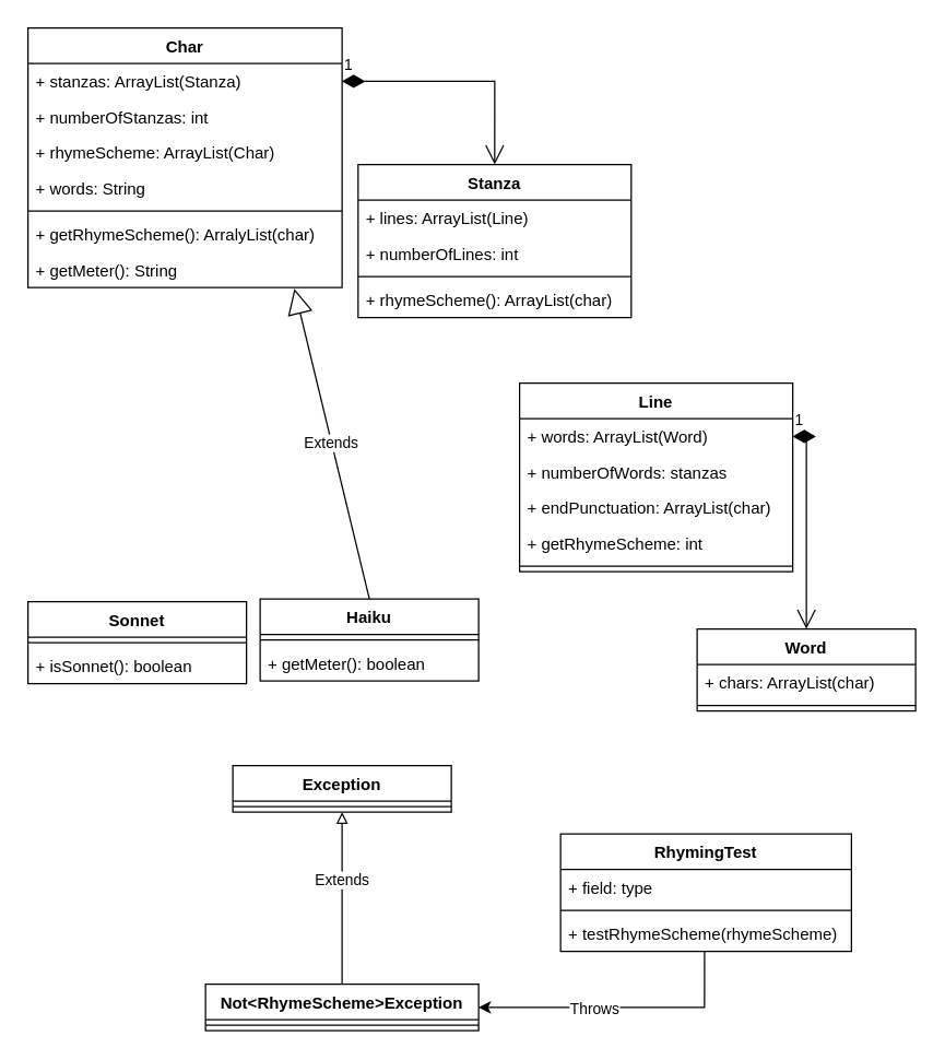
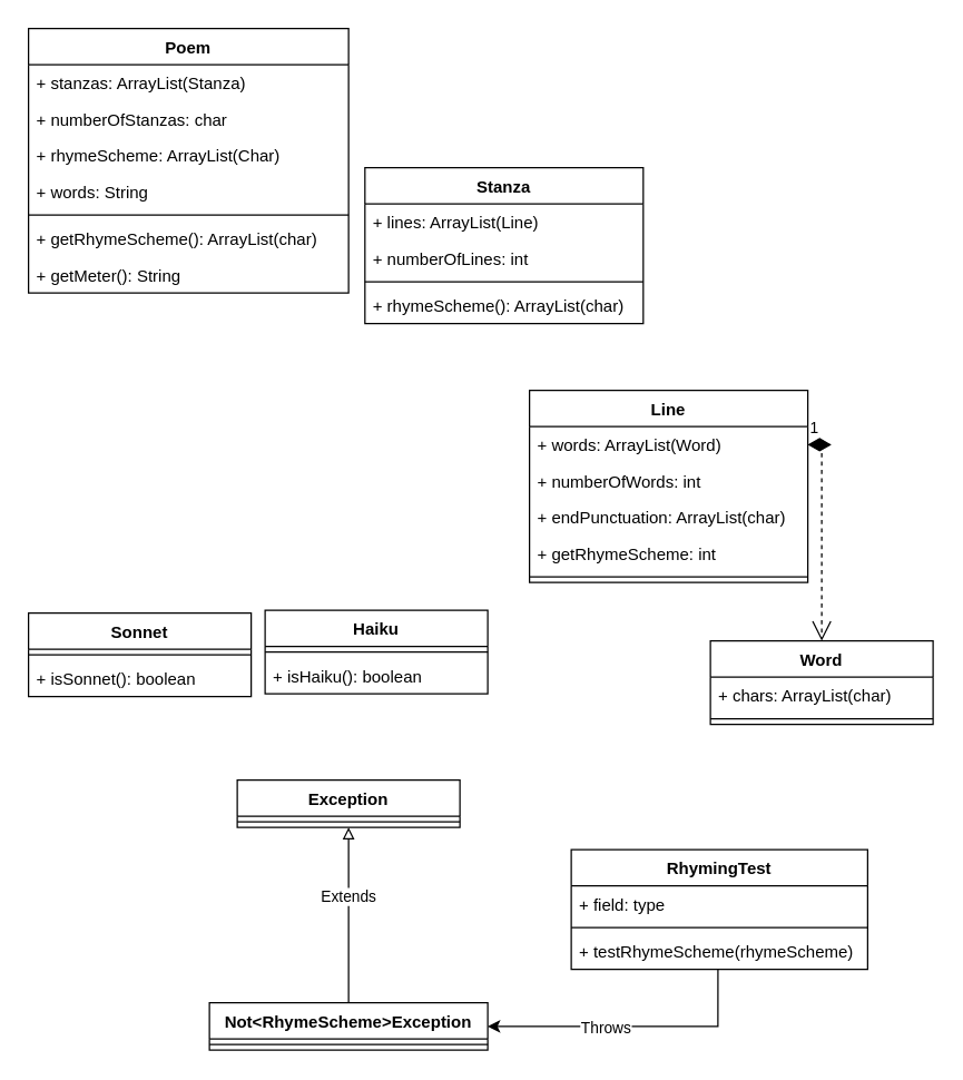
  <mxCell id="0" />
  <mxCell id="1" parent="0" />
- <mxCell id="2" value="Char" style="swimlane;fontStyle=1;align=center;verticalAlign=top;childLayout=stackLayout;horizontal=1;startSize=26;horizontalStack=0;resizeParent=1;resizeParentMax=0;resizeLast=0;collapsible=1;marginBottom=0;" parent="1" vertex="1"><mxGeometry x="20" y="20" width="230" height="190" as="geometry" /></mxCell>
+ <mxCell id="2" value="Poem" style="swimlane;fontStyle=1;align=center;verticalAlign=top;childLayout=stackLayout;horizontal=1;startSize=26;horizontalStack=0;resizeParent=1;resizeParentMax=0;resizeLast=0;collapsible=1;marginBottom=0;" parent="1" vertex="1"><mxGeometry x="20" y="20" width="230" height="190" as="geometry" /></mxCell>
  <mxCell id="3" value="+ stanzas: ArrayList(Stanza)" style="text;strokeColor=none;fillColor=none;align=left;verticalAlign=top;spacingLeft=4;spacingRight=4;overflow=hidden;rotatable=0;points=[[0,0.5],[1,0.5]];portConstraint=eastwest;" parent="2" vertex="1"><mxGeometry y="26" width="230" height="26" as="geometry" /></mxCell>
- <mxCell id="4" value="+ numberOfStanzas: int" style="text;strokeColor=none;fillColor=none;align=left;verticalAlign=top;spacingLeft=4;spacingRight=4;overflow=hidden;rotatable=0;points=[[0,0.5],[1,0.5]];portConstraint=eastwest;" parent="2" vertex="1"><mxGeometry y="52" width="230" height="26" as="geometry" /></mxCell>
+ <mxCell id="4" value="+ numberOfStanzas: char" style="text;strokeColor=none;fillColor=none;align=left;verticalAlign=top;spacingLeft=4;spacingRight=4;overflow=hidden;rotatable=0;points=[[0,0.5],[1,0.5]];portConstraint=eastwest;" parent="2" vertex="1"><mxGeometry y="52" width="230" height="26" as="geometry" /></mxCell>
  <mxCell id="5" value="+ rhymeScheme: ArrayList(Char)" style="text;strokeColor=none;fillColor=none;align=left;verticalAlign=top;spacingLeft=4;spacingRight=4;overflow=hidden;rotatable=0;points=[[0,0.5],[1,0.5]];portConstraint=eastwest;" parent="2" vertex="1"><mxGeometry y="78" width="230" height="26" as="geometry" /></mxCell>
  <mxCell id="6" value="+ words: String" style="text;strokeColor=none;fillColor=none;align=left;verticalAlign=top;spacingLeft=4;spacingRight=4;overflow=hidden;rotatable=0;points=[[0,0.5],[1,0.5]];portConstraint=eastwest;" parent="2" vertex="1"><mxGeometry y="104" width="230" height="26" as="geometry" /></mxCell>
  <mxCell id="7" value="" style="line;strokeWidth=1;fillColor=none;align=left;verticalAlign=middle;spacingTop=-1;spacingLeft=3;spacingRight=3;rotatable=0;labelPosition=right;points=[];portConstraint=eastwest;" parent="2" vertex="1"><mxGeometry y="130" width="230" height="8" as="geometry" /></mxCell>
- <mxCell id="8" value="+ getRhymeScheme(): ArralyList(char)" style="text;strokeColor=none;fillColor=none;align=left;verticalAlign=top;spacingLeft=4;spacingRight=4;overflow=hidden;rotatable=0;points=[[0,0.5],[1,0.5]];portConstraint=eastwest;" parent="2" vertex="1"><mxGeometry y="138" width="230" height="26" as="geometry" /></mxCell>
+ <mxCell id="8" value="+ getRhymeScheme(): ArrayList(char)" style="text;strokeColor=none;fillColor=none;align=left;verticalAlign=top;spacingLeft=4;spacingRight=4;overflow=hidden;rotatable=0;points=[[0,0.5],[1,0.5]];portConstraint=eastwest;" parent="2" vertex="1"><mxGeometry y="138" width="230" height="26" as="geometry" /></mxCell>
  <mxCell id="9" value="+ getMeter(): String" style="text;strokeColor=none;fillColor=none;align=left;verticalAlign=top;spacingLeft=4;spacingRight=4;overflow=hidden;rotatable=0;points=[[0,0.5],[1,0.5]];portConstraint=eastwest;" parent="2" vertex="1"><mxGeometry y="164" width="230" height="26" as="geometry" /></mxCell>
  <mxCell id="10" value="Haiku" style="swimlane;fontStyle=1;align=center;verticalAlign=top;childLayout=stackLayout;horizontal=1;startSize=26;horizontalStack=0;resizeParent=1;resizeParentMax=0;resizeLast=0;collapsible=1;marginBottom=0;" parent="1" vertex="1"><mxGeometry x="190" y="438" width="160" height="60" as="geometry" /></mxCell>
  <mxCell id="11" value="" style="line;strokeWidth=1;fillColor=none;align=left;verticalAlign=middle;spacingTop=-1;spacingLeft=3;spacingRight=3;rotatable=0;labelPosition=right;points=[];portConstraint=eastwest;" parent="10" vertex="1"><mxGeometry y="26" width="160" height="8" as="geometry" /></mxCell>
- <mxCell id="12" value="+ getMeter(): boolean" style="text;strokeColor=none;fillColor=none;align=left;verticalAlign=top;spacingLeft=4;spacingRight=4;overflow=hidden;rotatable=0;points=[[0,0.5],[1,0.5]];portConstraint=eastwest;" parent="10" vertex="1"><mxGeometry y="34" width="160" height="26" as="geometry" /></mxCell>
+ <mxCell id="12" value="+ isHaiku(): boolean" style="text;strokeColor=none;fillColor=none;align=left;verticalAlign=top;spacingLeft=4;spacingRight=4;overflow=hidden;rotatable=0;points=[[0,0.5],[1,0.5]];portConstraint=eastwest;" parent="10" vertex="1"><mxGeometry y="34" width="160" height="26" as="geometry" /></mxCell>
  <mxCell id="13" value="Stanza" style="swimlane;fontStyle=1;align=center;verticalAlign=top;childLayout=stackLayout;horizontal=1;startSize=26;horizontalStack=0;resizeParent=1;resizeParentMax=0;resizeLast=0;collapsible=1;marginBottom=0;" parent="1" vertex="1"><mxGeometry x="261.75" y="120" width="200" height="112" as="geometry" /></mxCell>
  <mxCell id="14" value="+ lines: ArrayList(Line)" style="text;strokeColor=none;fillColor=none;align=left;verticalAlign=top;spacingLeft=4;spacingRight=4;overflow=hidden;rotatable=0;points=[[0,0.5],[1,0.5]];portConstraint=eastwest;" parent="13" vertex="1"><mxGeometry y="26" width="200" height="26" as="geometry" /></mxCell>
  <mxCell id="15" value="+ numberOfLines: int" style="text;strokeColor=none;fillColor=none;align=left;verticalAlign=top;spacingLeft=4;spacingRight=4;overflow=hidden;rotatable=0;points=[[0,0.5],[1,0.5]];portConstraint=eastwest;" parent="13" vertex="1"><mxGeometry y="52" width="200" height="26" as="geometry" /></mxCell>
  <mxCell id="16" value="" style="line;strokeWidth=1;fillColor=none;align=left;verticalAlign=middle;spacingTop=-1;spacingLeft=3;spacingRight=3;rotatable=0;labelPosition=right;points=[];portConstraint=eastwest;" parent="13" vertex="1"><mxGeometry y="78" width="200" height="8" as="geometry" /></mxCell>
  <mxCell id="17" value="+ rhymeScheme(): ArrayList(char)" style="text;strokeColor=none;fillColor=none;align=left;verticalAlign=top;spacingLeft=4;spacingRight=4;overflow=hidden;rotatable=0;points=[[0,0.5],[1,0.5]];portConstraint=eastwest;" parent="13" vertex="1"><mxGeometry y="86" width="200" height="26" as="geometry" /></mxCell>
  <mxCell id="18" value="Line" style="swimlane;fontStyle=1;align=center;verticalAlign=top;childLayout=stackLayout;horizontal=1;startSize=26;horizontalStack=0;resizeParent=1;resizeParentMax=0;resizeLast=0;collapsible=1;marginBottom=0;" parent="1" vertex="1"><mxGeometry x="380" y="280" width="200" height="138" as="geometry" /></mxCell>
  <mxCell id="19" value="+ words: ArrayList(Word)" style="text;strokeColor=none;fillColor=none;align=left;verticalAlign=top;spacingLeft=4;spacingRight=4;overflow=hidden;rotatable=0;points=[[0,0.5],[1,0.5]];portConstraint=eastwest;" parent="18" vertex="1"><mxGeometry y="26" width="200" height="26" as="geometry" /></mxCell>
- <mxCell id="20" value="+ numberOfWords: stanzas" style="text;strokeColor=none;fillColor=none;align=left;verticalAlign=top;spacingLeft=4;spacingRight=4;overflow=hidden;rotatable=0;points=[[0,0.5],[1,0.5]];portConstraint=eastwest;" parent="18" vertex="1"><mxGeometry y="52" width="200" height="26" as="geometry" /></mxCell>
+ <mxCell id="20" value="+ numberOfWords: int" style="text;strokeColor=none;fillColor=none;align=left;verticalAlign=top;spacingLeft=4;spacingRight=4;overflow=hidden;rotatable=0;points=[[0,0.5],[1,0.5]];portConstraint=eastwest;" parent="18" vertex="1"><mxGeometry y="52" width="200" height="26" as="geometry" /></mxCell>
  <mxCell id="21" value="+ endPunctuation: ArrayList(char)" style="text;strokeColor=none;fillColor=none;align=left;verticalAlign=top;spacingLeft=4;spacingRight=4;overflow=hidden;rotatable=0;points=[[0,0.5],[1,0.5]];portConstraint=eastwest;" parent="18" vertex="1"><mxGeometry y="78" width="200" height="26" as="geometry" /></mxCell>
  <mxCell id="22" value="+ getRhymeScheme: int" style="text;strokeColor=none;fillColor=none;align=left;verticalAlign=top;spacingLeft=4;spacingRight=4;overflow=hidden;rotatable=0;points=[[0,0.5],[1,0.5]];portConstraint=eastwest;" parent="18" vertex="1"><mxGeometry y="104" width="200" height="26" as="geometry" /></mxCell>
  <mxCell id="23" value="" style="line;strokeWidth=1;fillColor=none;align=left;verticalAlign=middle;spacingTop=-1;spacingLeft=3;spacingRight=3;rotatable=0;labelPosition=right;points=[];portConstraint=eastwest;" parent="18" vertex="1"><mxGeometry y="130" width="200" height="8" as="geometry" /></mxCell>
  <mxCell id="24" value="Word" style="swimlane;fontStyle=1;align=center;verticalAlign=top;childLayout=stackLayout;horizontal=1;startSize=26;horizontalStack=0;resizeParent=1;resizeParentMax=0;resizeLast=0;collapsible=1;marginBottom=0;" parent="1" vertex="1"><mxGeometry x="510" y="460" width="160" height="60" as="geometry" /></mxCell>
  <mxCell id="25" value="+ chars: ArrayList(char)" style="text;strokeColor=none;fillColor=none;align=left;verticalAlign=top;spacingLeft=4;spacingRight=4;overflow=hidden;rotatable=0;points=[[0,0.5],[1,0.5]];portConstraint=eastwest;" parent="24" vertex="1"><mxGeometry y="26" width="160" height="26" as="geometry" /></mxCell>
  <mxCell id="26" value="" style="line;strokeWidth=1;fillColor=none;align=left;verticalAlign=middle;spacingTop=-1;spacingLeft=3;spacingRight=3;rotatable=0;labelPosition=right;points=[];portConstraint=eastwest;" parent="24" vertex="1"><mxGeometry y="52" width="160" height="8" as="geometry" /></mxCell>
  <mxCell id="27" value="Sonnet" style="swimlane;fontStyle=1;align=center;verticalAlign=top;childLayout=stackLayout;horizontal=1;startSize=26;horizontalStack=0;resizeParent=1;resizeParentMax=0;resizeLast=0;collapsible=1;marginBottom=0;" parent="1" vertex="1"><mxGeometry x="20" y="440" width="160" height="60" as="geometry" /></mxCell>
  <mxCell id="28" value="" style="line;strokeWidth=1;fillColor=none;align=left;verticalAlign=middle;spacingTop=-1;spacingLeft=3;spacingRight=3;rotatable=0;labelPosition=right;points=[];portConstraint=eastwest;" parent="27" vertex="1"><mxGeometry y="26" width="160" height="8" as="geometry" /></mxCell>
  <mxCell id="29" value="+ isSonnet(): boolean" style="text;strokeColor=none;fillColor=none;align=left;verticalAlign=top;spacingLeft=4;spacingRight=4;overflow=hidden;rotatable=0;points=[[0,0.5],[1,0.5]];portConstraint=eastwest;" parent="27" vertex="1"><mxGeometry y="34" width="160" height="26" as="geometry" /></mxCell>
  <mxCell id="30" value="Exception" style="swimlane;fontStyle=1;align=center;verticalAlign=top;childLayout=stackLayout;horizontal=1;startSize=26;horizontalStack=0;resizeParent=1;resizeParentMax=0;resizeLast=0;collapsible=1;marginBottom=0;" parent="1" vertex="1"><mxGeometry x="170" y="560" width="160" height="34" as="geometry" /></mxCell>
  <mxCell id="31" value="" style="line;strokeWidth=1;fillColor=none;align=left;verticalAlign=middle;spacingTop=-1;spacingLeft=3;spacingRight=3;rotatable=0;labelPosition=right;points=[];portConstraint=eastwest;" parent="30" vertex="1"><mxGeometry y="26" width="160" height="8" as="geometry" /></mxCell>
  <mxCell id="32" style="edgeStyle=orthogonalEdgeStyle;rounded=0;orthogonalLoop=1;jettySize=auto;html=1;entryX=0.5;entryY=1;entryDx=0;entryDy=0;endArrow=block;endFill=0;" edge="1" parent="1" source="34" target="30"><mxGeometry relative="1" as="geometry" /></mxCell>
  <mxCell id="33" value="Extends" style="edgeLabel;html=1;align=center;verticalAlign=middle;resizable=0;points=[];" vertex="1" connectable="0" parent="32"><mxGeometry x="0.218" y="1" relative="1" as="geometry"><mxPoint as="offset" /></mxGeometry></mxCell>
  <mxCell id="34" value="Not&lt;RhymeScheme&gt;Exception" style="swimlane;fontStyle=1;align=center;verticalAlign=top;childLayout=stackLayout;horizontal=1;startSize=26;horizontalStack=0;resizeParent=1;resizeParentMax=0;resizeLast=0;collapsible=1;marginBottom=0;" parent="1" vertex="1"><mxGeometry x="150" y="720" width="200" height="34" as="geometry" /></mxCell>
  <mxCell id="35" value="" style="line;strokeWidth=1;fillColor=none;align=left;verticalAlign=middle;spacingTop=-1;spacingLeft=3;spacingRight=3;rotatable=0;labelPosition=right;points=[];portConstraint=eastwest;" parent="34" vertex="1"><mxGeometry y="26" width="200" height="8" as="geometry" /></mxCell>
- <mxCell id="36" value="1" style="endArrow=open;html=1;endSize=12;startArrow=diamondThin;startSize=14;startFill=1;edgeStyle=orthogonalEdgeStyle;align=left;verticalAlign=bottom;rounded=0;exitX=1;exitY=0.5;exitDx=0;exitDy=0;entryX=0.5;entryY=0;entryDx=0;entryDy=0;" parent="1" source="3" target="13" edge="1"><mxGeometry x="-1" y="3" relative="1" as="geometry"><mxPoint x="1350" y="680" as="sourcePoint" /><mxPoint x="1540" y="650" as="targetPoint" /></mxGeometry></mxCell>
- <mxCell id="37" value="1" style="endArrow=open;html=1;endSize=12;startArrow=diamondThin;startSize=14;startFill=1;edgeStyle=orthogonalEdgeStyle;align=left;verticalAlign=bottom;rounded=0;exitX=1;exitY=0.5;exitDx=0;exitDy=0;entryX=0.5;entryY=0;entryDx=0;entryDy=0;" parent="1" source="19" target="24" edge="1"><mxGeometry x="-1" y="3" relative="1" as="geometry"><mxPoint x="1350" y="1110" as="sourcePoint" /><mxPoint x="1510" y="1110" as="targetPoint" /></mxGeometry></mxCell>
- <mxCell id="38" value="Extends" style="endArrow=block;endSize=16;endFill=0;html=1;rounded=0;exitX=0.5;exitY=0;exitDx=0;exitDy=0;entryX=0.848;entryY=1.038;entryDx=0;entryDy=0;entryPerimeter=0;" parent="1" source="10" target="9" edge="1"><mxGeometry width="160" relative="1" as="geometry"><mxPoint x="870" y="890" as="sourcePoint" /><mxPoint x="1030" y="890" as="targetPoint" /></mxGeometry></mxCell>
+ <mxCell id="37" value="1" style="endArrow=open;html=1;endSize=12;startArrow=diamondThin;startSize=14;startFill=1;edgeStyle=orthogonalEdgeStyle;align=left;verticalAlign=bottom;rounded=0;exitX=1;exitY=0.5;exitDx=0;exitDy=0;entryX=0.5;entryY=0;entryDx=0;entryDy=0;dashed=1;" parent="1" source="19" target="24" edge="1"><mxGeometry x="-1" y="3" relative="1" as="geometry"><mxPoint x="1350" y="1110" as="sourcePoint" /><mxPoint x="1510" y="1110" as="targetPoint" /></mxGeometry></mxCell>
  <mxCell id="39" style="edgeStyle=orthogonalEdgeStyle;rounded=0;orthogonalLoop=1;jettySize=auto;html=1;entryX=1;entryY=0.5;entryDx=0;entryDy=0;exitX=0.495;exitY=1;exitDx=0;exitDy=0;exitPerimeter=0;" edge="1" parent="1" source="44" target="34"><mxGeometry relative="1" as="geometry" /></mxCell>
  <mxCell id="40" value="Throws" style="edgeLabel;html=1;align=center;verticalAlign=middle;resizable=0;points=[];" vertex="1" connectable="0" parent="39"><mxGeometry x="0.186" relative="1" as="geometry"><mxPoint as="offset" /></mxGeometry></mxCell>
  <mxCell id="41" value="RhymingTest" style="swimlane;fontStyle=1;align=center;verticalAlign=top;childLayout=stackLayout;horizontal=1;startSize=26;horizontalStack=0;resizeParent=1;resizeParentMax=0;resizeLast=0;collapsible=1;marginBottom=0;" vertex="1" parent="1"><mxGeometry x="410" y="610" width="213" height="86" as="geometry" /></mxCell>
  <mxCell id="42" value="+ field: type" style="text;strokeColor=none;fillColor=none;align=left;verticalAlign=top;spacingLeft=4;spacingRight=4;overflow=hidden;rotatable=0;points=[[0,0.5],[1,0.5]];portConstraint=eastwest;" vertex="1" parent="41"><mxGeometry y="26" width="213" height="26" as="geometry" /></mxCell>
  <mxCell id="43" value="" style="line;strokeWidth=1;fillColor=none;align=left;verticalAlign=middle;spacingTop=-1;spacingLeft=3;spacingRight=3;rotatable=0;labelPosition=right;points=[];portConstraint=eastwest;" vertex="1" parent="41"><mxGeometry y="52" width="213" height="8" as="geometry" /></mxCell>
  <mxCell id="44" value="+ testRhymeScheme(rhymeScheme)" style="text;strokeColor=none;fillColor=none;align=left;verticalAlign=top;spacingLeft=4;spacingRight=4;overflow=hidden;rotatable=0;points=[[0,0.5],[1,0.5]];portConstraint=eastwest;" vertex="1" parent="41"><mxGeometry y="60" width="213" height="26" as="geometry" /></mxCell>
